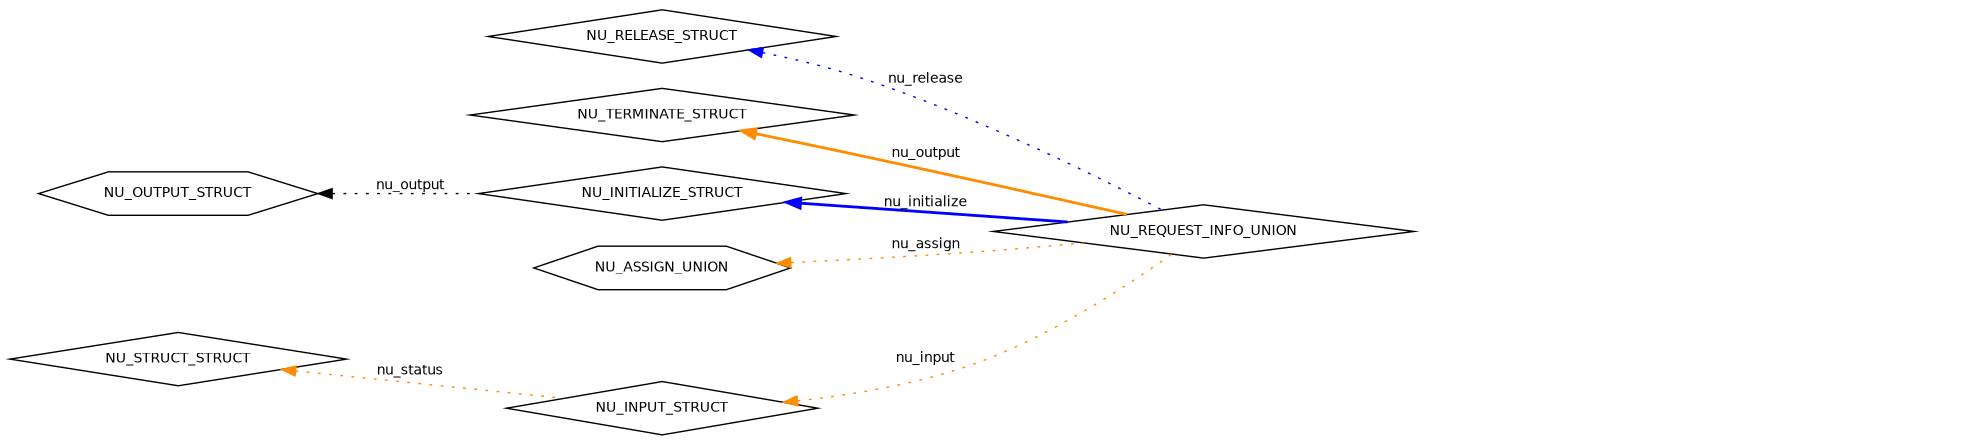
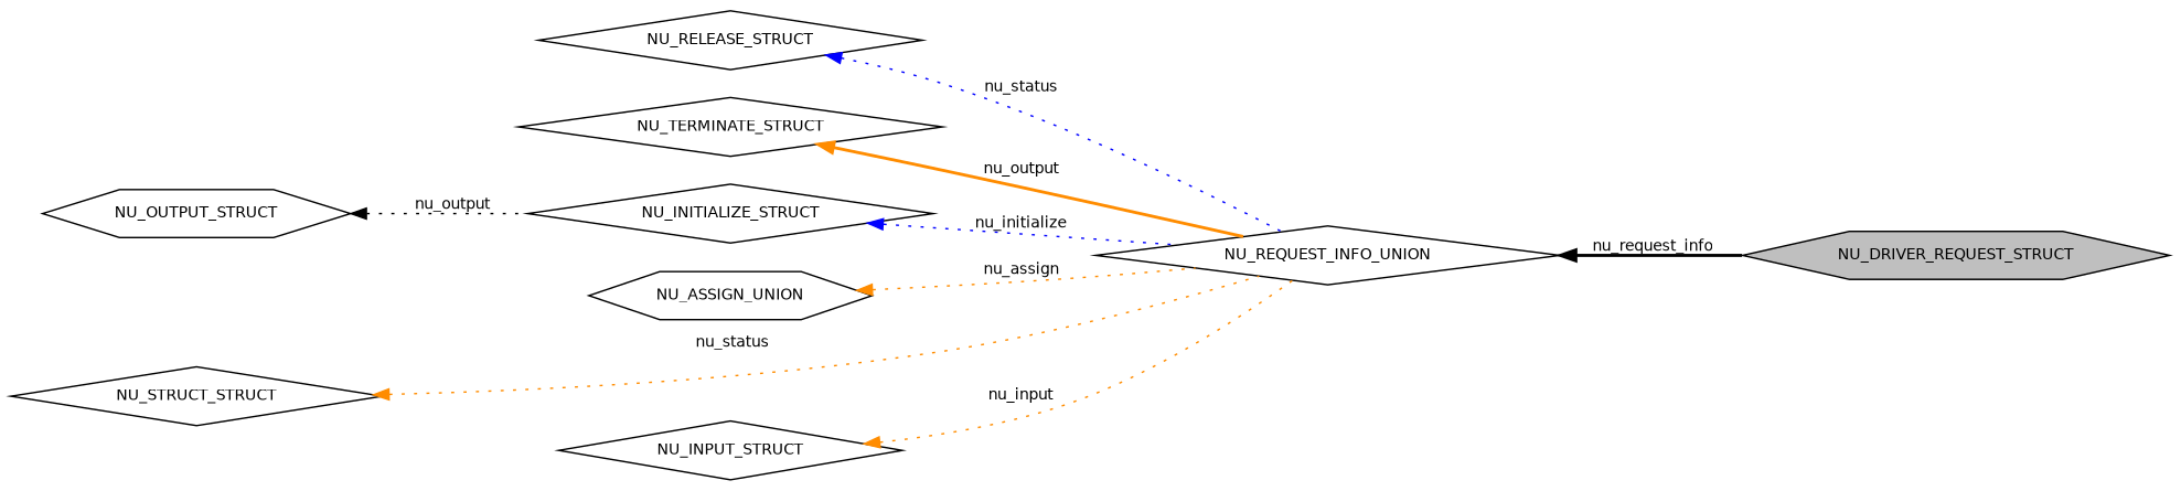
  digraph {
    rankdir=LR
    node [color=black fillcolor=white fontname=Helvetica fontsize=10 shape=diamond style=filled]
    edge [color=darkorange dir=back fontname=Helvetica fontsize=10 labelfontname=Helvetica labelfontsize=10 style=dotted]
+   n1 [fillcolor=grey75 fontcolor=black height=0.2 label=NU_DRIVER_REQUEST_STRUCT shape=hexagon width=0.4]
    n2 [height=0.2 label=NU_REQUEST_INFO_UNION width=0.4]
    n3 [height=0.2 label=NU_RELEASE_STRUCT width=0.4]
    n4 [height=0.2 label=NU_TERMINATE_STRUCT width=0.4]
    n5 [height=0.2 label=NU_INITIALIZE_STRUCT width=0.4]
    n6 [height=0.2 label=NU_ASSIGN_UNION shape=hexagon width=0.4]
    n7 [height=0.2 label=NU_OUTPUT_STRUCT shape=hexagon width=0.4]
    n8 [height=0.2 label=NU_INPUT_STRUCT width=0.4]
    n9 [height=0.2 label=NU_STRUCT_STRUCT width=0.4]
-   n3 -> n2 [color=blue label=" nu_release"]
+   n2 -> n1 [color=black label=" nu_request_info" style=bold]
+   n3 -> n2 [color=blue label=" nu_status"]
    n4 -> n2 [label=" nu_output" style=bold]
-   n5 -> n2 [color=blue label=" nu_initialize" style=bold]
+   n5 -> n2 [color=blue label=" nu_initialize"]
    n6 -> n2 [label=" nu_assign"]
    n7 -> n5 [color=black label=" nu_output"]
    n8 -> n2 [label=" nu_input"]
-   n9 -> n8 [label=" nu_status"]
+   n9 -> n2 [label=" nu_status"]
  }
